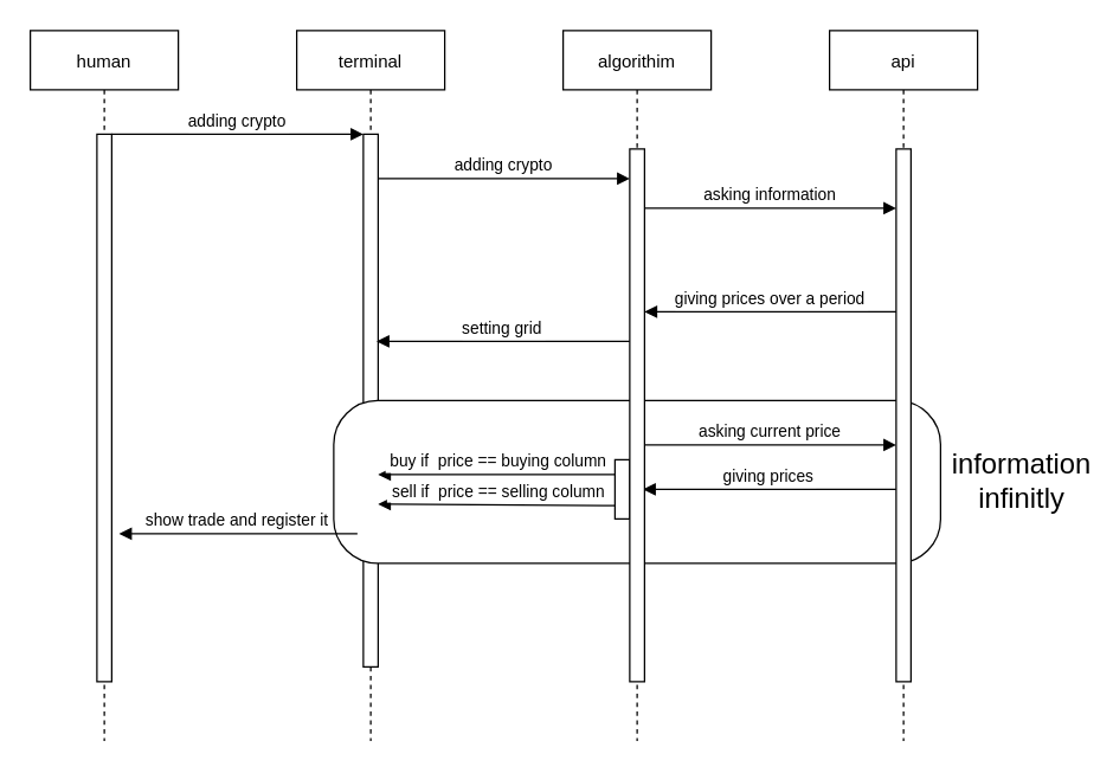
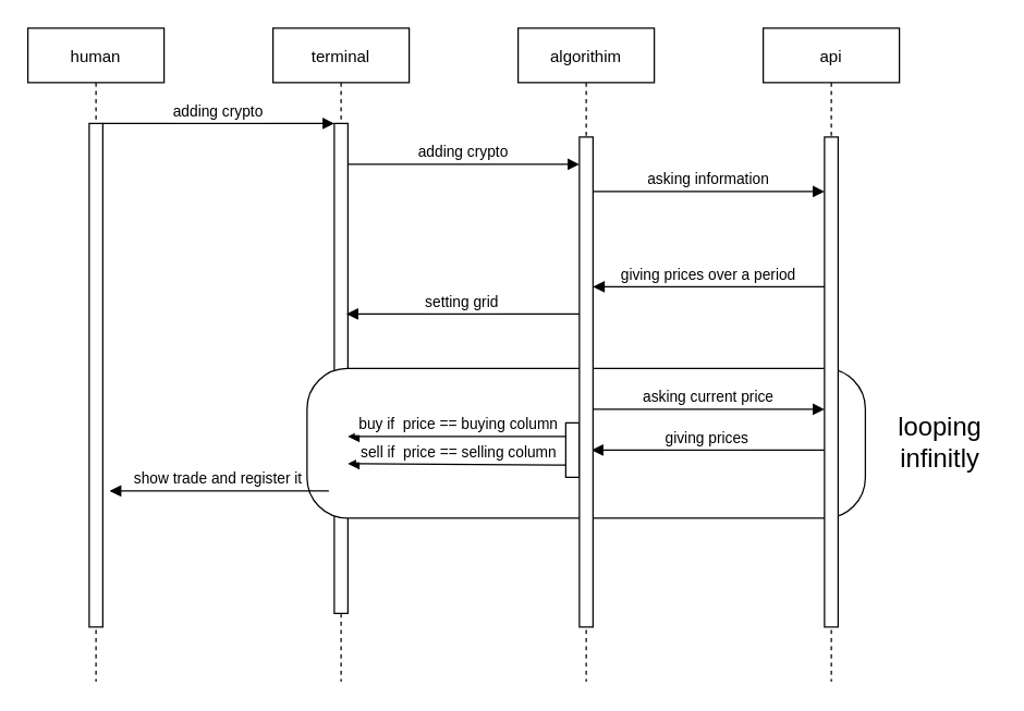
  <mxCell id="0" />
  <mxCell id="1" parent="0" />
  <mxCell id="2" value="human" style="shape=umlLifeline;perimeter=lifelinePerimeter;container=1;collapsible=0;recursiveResize=0;rounded=0;shadow=0;strokeWidth=1;" parent="1" vertex="1"><mxGeometry x="20" y="20" width="100" height="480" as="geometry" /></mxCell>
  <mxCell id="3" value="" style="points=[];perimeter=orthogonalPerimeter;rounded=0;shadow=0;strokeWidth=1;" parent="2" vertex="1"><mxGeometry x="45" y="70" width="10" height="370" as="geometry" /></mxCell>
  <mxCell id="4" value="terminal" style="shape=umlLifeline;perimeter=lifelinePerimeter;container=1;collapsible=0;recursiveResize=0;rounded=0;shadow=0;strokeWidth=1;" parent="1" vertex="1"><mxGeometry x="200" y="20" width="100" height="480" as="geometry" /></mxCell>
  <mxCell id="5" value="adding crypto" style="verticalAlign=bottom;endArrow=block;entryX=0;entryY=0;shadow=0;strokeWidth=1;" edge="1" parent="4"><mxGeometry relative="1" as="geometry"><mxPoint x="55" y="100.0" as="sourcePoint" /><mxPoint x="225" y="100.0" as="targetPoint" /></mxGeometry></mxCell>
  <mxCell id="6" value="" style="points=[];perimeter=orthogonalPerimeter;rounded=0;shadow=0;strokeWidth=1;" parent="4" vertex="1"><mxGeometry x="45" y="70" width="10" height="360" as="geometry" /></mxCell>
  <mxCell id="7" value="adding crypto" style="verticalAlign=bottom;endArrow=block;entryX=0;entryY=0;shadow=0;strokeWidth=1;" parent="1" source="3" target="6" edge="1"><mxGeometry relative="1" as="geometry"><mxPoint x="175" y="100" as="sourcePoint" /></mxGeometry></mxCell>
  <mxCell id="8" value="algorithim" style="shape=umlLifeline;perimeter=lifelinePerimeter;container=1;collapsible=0;recursiveResize=0;rounded=0;shadow=0;strokeWidth=1;" vertex="1" parent="1"><mxGeometry x="380" y="20" width="100" height="480" as="geometry" /></mxCell>
  <mxCell id="9" value="" style="rounded=1;whiteSpace=wrap;html=1;arcSize=27;" vertex="1" parent="8"><mxGeometry x="-155" y="250" width="410" height="110" as="geometry" /></mxCell>
  <mxCell id="10" value="setting grid" style="verticalAlign=bottom;endArrow=block;shadow=0;strokeWidth=1;entryX=0.9;entryY=0.434;entryDx=0;entryDy=0;entryPerimeter=0;" edge="1" parent="8"><mxGeometry relative="1" as="geometry"><mxPoint x="45" y="210.0" as="sourcePoint" /><mxPoint x="-126" y="210.0" as="targetPoint" /></mxGeometry></mxCell>
  <mxCell id="11" value=" buy if  price == buying column" style="verticalAlign=bottom;endArrow=block;shadow=0;strokeWidth=1;" edge="1" parent="8"><mxGeometry relative="1" as="geometry"><mxPoint x="36" y="300" as="sourcePoint" /><mxPoint x="-125" y="300" as="targetPoint" /></mxGeometry></mxCell>
  <mxCell id="12" value=" sell if  price == selling column" style="verticalAlign=bottom;endArrow=block;shadow=0;strokeWidth=1;entryX=0.98;entryY=0.778;entryDx=0;entryDy=0;entryPerimeter=0;" edge="1" parent="8"><mxGeometry relative="1" as="geometry"><mxPoint x="36.2" y="321.06" as="sourcePoint" /><mxPoint x="-125.0" y="320.0" as="targetPoint" /></mxGeometry></mxCell>
  <mxCell id="13" value="asking current price" style="verticalAlign=bottom;endArrow=block;entryX=0;entryY=0;shadow=0;strokeWidth=1;" edge="1" parent="8"><mxGeometry relative="1" as="geometry"><mxPoint x="55" y="280.0" as="sourcePoint" /><mxPoint x="225" y="280.0" as="targetPoint" /><Array as="points" /></mxGeometry></mxCell>
  <mxCell id="14" value="" style="points=[];perimeter=orthogonalPerimeter;rounded=0;shadow=0;strokeWidth=1;" parent="8" vertex="1"><mxGeometry x="35" y="290" width="10" height="40" as="geometry" /></mxCell>
  <mxCell id="15" value="giving prices" style="verticalAlign=bottom;endArrow=block;shadow=0;strokeWidth=1;entryX=0.9;entryY=0.434;entryDx=0;entryDy=0;entryPerimeter=0;" edge="1" parent="8"><mxGeometry relative="1" as="geometry"><mxPoint x="225" y="310.0" as="sourcePoint" /><mxPoint x="54" y="310.0" as="targetPoint" /></mxGeometry></mxCell>
  <mxCell id="16" value="giving prices over a period" style="verticalAlign=bottom;endArrow=block;shadow=0;strokeWidth=1;entryX=0.9;entryY=0.434;entryDx=0;entryDy=0;entryPerimeter=0;" edge="1" parent="8"><mxGeometry relative="1" as="geometry"><mxPoint x="226" y="190" as="sourcePoint" /><mxPoint x="55" y="190" as="targetPoint" /></mxGeometry></mxCell>
  <mxCell id="17" value="" style="points=[];perimeter=orthogonalPerimeter;rounded=0;shadow=0;strokeWidth=1;" vertex="1" parent="8"><mxGeometry x="45" y="80" width="10" height="360" as="geometry" /></mxCell>
  <mxCell id="18" value="api" style="shape=umlLifeline;perimeter=lifelinePerimeter;container=1;collapsible=0;recursiveResize=0;rounded=0;shadow=0;strokeWidth=1;" vertex="1" parent="1"><mxGeometry x="560" y="20" width="100" height="480" as="geometry" /></mxCell>
  <mxCell id="19" value="" style="points=[];perimeter=orthogonalPerimeter;rounded=0;shadow=0;strokeWidth=1;" vertex="1" parent="18"><mxGeometry x="45" y="80" width="10" height="360" as="geometry" /></mxCell>
  <mxCell id="20" value="asking information" style="verticalAlign=bottom;endArrow=block;entryX=0;entryY=0;shadow=0;strokeWidth=1;" edge="1" parent="18"><mxGeometry relative="1" as="geometry"><mxPoint x="-125" y="120.0" as="sourcePoint" /><mxPoint x="45" y="120.0" as="targetPoint" /></mxGeometry></mxCell>
- <mxCell id="21" value="&lt;font style=&quot;font-size: 19px&quot;&gt;information infinitly&lt;/font&gt;" style="text;html=1;strokeColor=none;fillColor=none;align=center;verticalAlign=middle;whiteSpace=wrap;rounded=0;" vertex="1" parent="1"><mxGeometry x="650" y="260" width="80" height="130" as="geometry" /></mxCell>
+ <mxCell id="21" value="&lt;font style=&quot;font-size: 19px&quot;&gt;looping infinitly&lt;/font&gt;" style="text;html=1;strokeColor=none;fillColor=none;align=center;verticalAlign=middle;whiteSpace=wrap;rounded=0;" vertex="1" parent="1"><mxGeometry x="650" y="260" width="80" height="130" as="geometry" /></mxCell>
  <mxCell id="22" value="show trade and register it" style="verticalAlign=bottom;endArrow=block;shadow=0;strokeWidth=1;" edge="1" parent="1"><mxGeometry relative="1" as="geometry"><mxPoint x="241" y="360" as="sourcePoint" /><mxPoint x="80" y="360" as="targetPoint" /></mxGeometry></mxCell>
